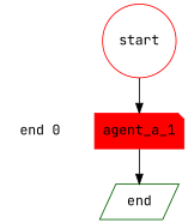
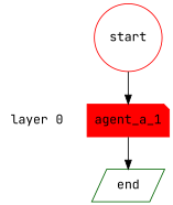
  digraph {
    rankdir=TB
    fontname="JetBrains Mono"
    node [color=red fontname="JetBrains Mono"]
    edge [fontname="JetBrains Mono"]
-   n1 [label="end 0" shape=plaintext]
+   n1 [label="layer 0" shape=plaintext]
    n2 [label=agent_a_1 shape=note style=filled]
    n3 [label=end color=darkgreen shape=parallelogram]
    n4 [label=start shape=circle]
    subgraph sub_1 {
      rank=same
      n1
      n2
    }
    n2 -> n3
    n4 -> n2
  }
